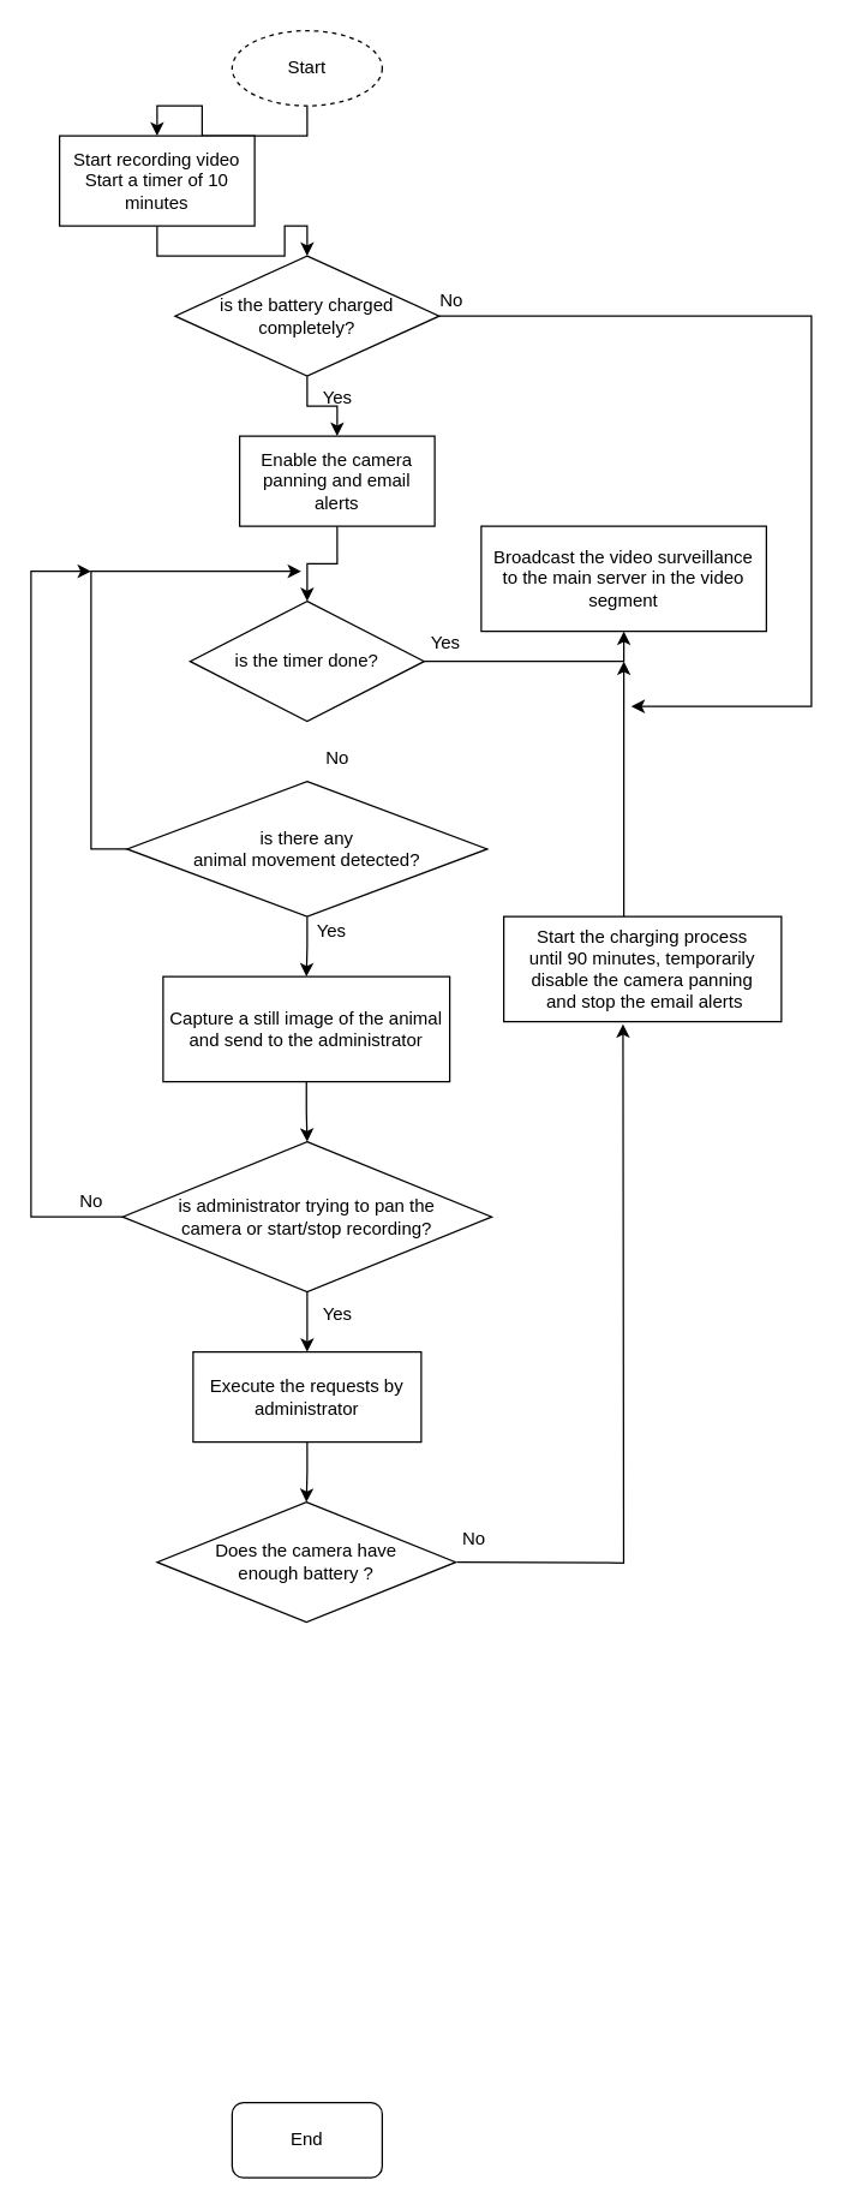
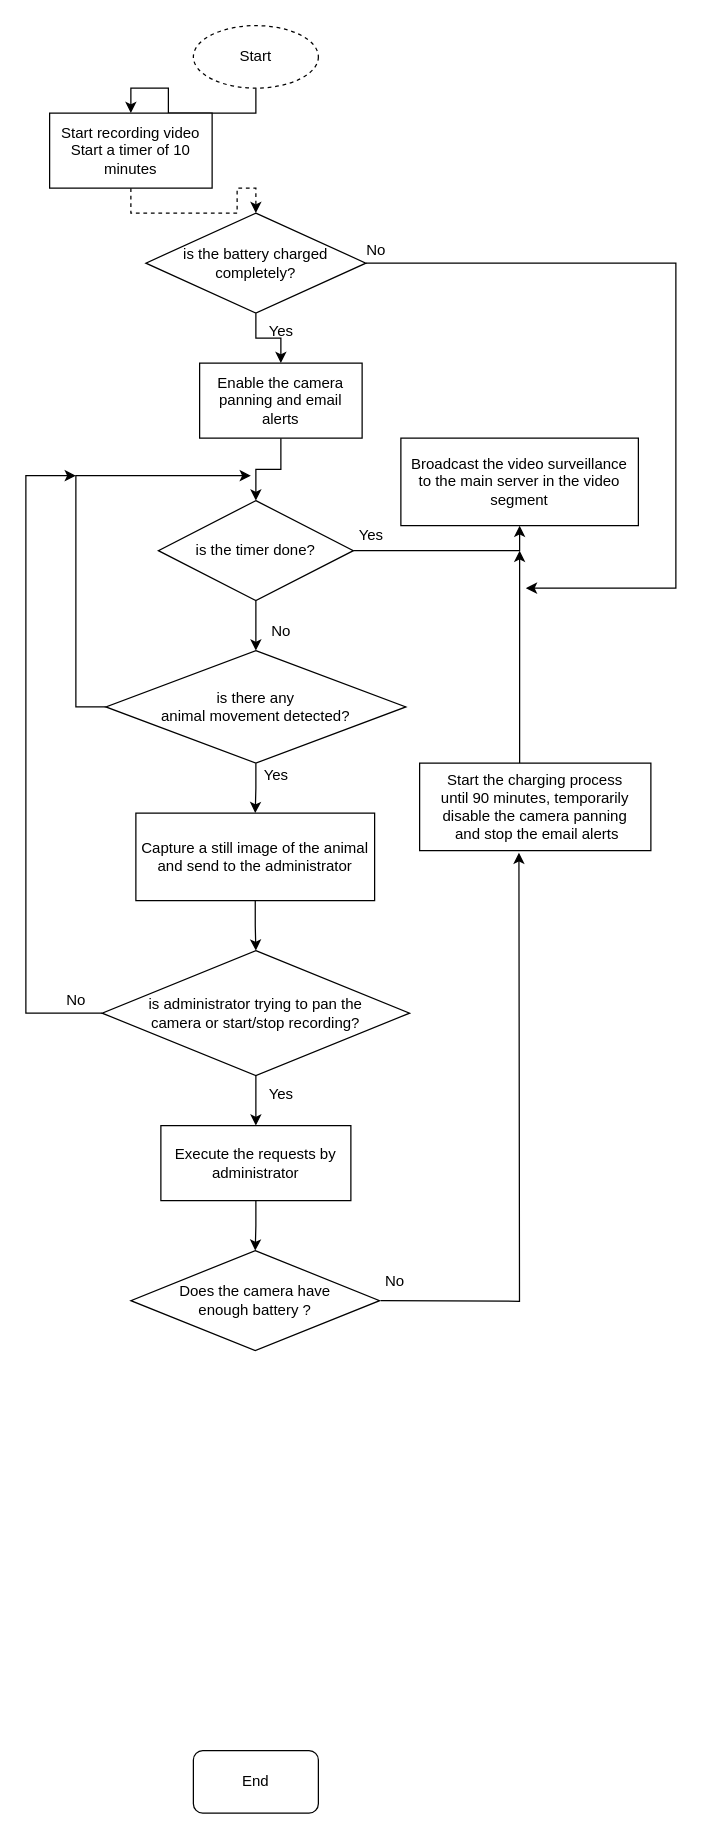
  <mxCell id="0" />
  <mxCell id="1" parent="0" />
  <mxCell id="2" style="edgeStyle=orthogonalEdgeStyle;rounded=0;orthogonalLoop=1;jettySize=auto;html=1;entryX=0.5;entryY=0;entryDx=0;entryDy=0;" edge="1" parent="1" source="3" target="6"><mxGeometry relative="1" as="geometry" /></mxCell>
  <mxCell id="3" value="Start" style="ellipse;whiteSpace=wrap;html=1;dashed=1;" vertex="1" parent="1"><mxGeometry x="154" y="20" width="100" height="50" as="geometry" /></mxCell>
  <mxCell id="4" value="End" style="whiteSpace=wrap;html=1;rounded=1;" vertex="1" parent="1"><mxGeometry x="154" y="1400" width="100" height="50" as="geometry" /></mxCell>
- <mxCell id="5" style="edgeStyle=orthogonalEdgeStyle;rounded=0;orthogonalLoop=1;jettySize=auto;html=1;entryX=0.5;entryY=0;entryDx=0;entryDy=0;" edge="1" parent="1" source="6" target="33"><mxGeometry relative="1" as="geometry" /></mxCell>
+ <mxCell id="5" style="edgeStyle=orthogonalEdgeStyle;rounded=0;orthogonalLoop=1;jettySize=auto;html=1;entryX=0.5;entryY=0;entryDx=0;entryDy=0;dashed=1;" edge="1" parent="1" source="6" target="33"><mxGeometry relative="1" as="geometry" /></mxCell>
  <mxCell id="6" value="Start recording video Start a timer of 10 minutes" style="rounded=0;whiteSpace=wrap;html=1;" vertex="1" parent="1"><mxGeometry x="39" y="90" width="130" height="60" as="geometry" /></mxCell>
+ <mxCell id="7" style="edgeStyle=orthogonalEdgeStyle;rounded=0;orthogonalLoop=1;jettySize=auto;html=1;entryX=0.5;entryY=0;entryDx=0;entryDy=0;" edge="1" parent="1" source="9" target="14"><mxGeometry relative="1" as="geometry" /></mxCell>
  <mxCell id="8" style="edgeStyle=orthogonalEdgeStyle;rounded=0;orthogonalLoop=1;jettySize=auto;html=1;entryX=0.5;entryY=1;entryDx=0;entryDy=0;" edge="1" parent="1" source="9" target="10"><mxGeometry relative="1" as="geometry" /></mxCell>
  <mxCell id="9" value="is the timer done?" style="rhombus;whiteSpace=wrap;html=1;" vertex="1" parent="1"><mxGeometry x="126" y="400" width="156" height="80" as="geometry" /></mxCell>
  <mxCell id="10" value="&lt;div&gt;Broadcast the video surveillance&lt;/div&gt;&lt;div&gt;to the main server in the video segment&lt;/div&gt;" style="rounded=0;whiteSpace=wrap;html=1;" vertex="1" parent="1"><mxGeometry x="320" y="350" width="190" height="70" as="geometry" /></mxCell>
  <mxCell id="11" value="Yes" style="text;html=1;align=center;verticalAlign=middle;resizable=0;points=[];autosize=1;strokeColor=none;fillColor=none;" vertex="1" parent="1"><mxGeometry x="276" y="413" width="40" height="30" as="geometry" /></mxCell>
  <mxCell id="12" style="edgeStyle=orthogonalEdgeStyle;rounded=0;orthogonalLoop=1;jettySize=auto;html=1;entryX=0.5;entryY=0;entryDx=0;entryDy=0;" edge="1" parent="1" source="14" target="16"><mxGeometry relative="1" as="geometry" /></mxCell>
  <mxCell id="13" style="edgeStyle=orthogonalEdgeStyle;rounded=0;orthogonalLoop=1;jettySize=auto;html=1;" edge="1" parent="1" source="14"><mxGeometry relative="1" as="geometry"><mxPoint x="200" y="380" as="targetPoint" /><Array as="points"><mxPoint x="60" y="565" /><mxPoint x="60" y="380" /></Array></mxGeometry></mxCell>
  <mxCell id="14" value="&lt;div&gt;is there any&lt;/div&gt;&lt;div&gt;animal movement detected?&lt;/div&gt;" style="rhombus;whiteSpace=wrap;html=1;" vertex="1" parent="1"><mxGeometry x="84" y="520" width="240" height="90" as="geometry" /></mxCell>
  <mxCell id="15" style="edgeStyle=orthogonalEdgeStyle;rounded=0;orthogonalLoop=1;jettySize=auto;html=1;entryX=0.5;entryY=0;entryDx=0;entryDy=0;" edge="1" parent="1" source="16" target="20"><mxGeometry relative="1" as="geometry" /></mxCell>
  <mxCell id="16" value="Capture a still image of the animal and send to the administrator" style="rounded=0;whiteSpace=wrap;html=1;" vertex="1" parent="1"><mxGeometry x="108" y="650" width="191" height="70" as="geometry" /></mxCell>
  <mxCell id="17" value="No" style="text;html=1;align=center;verticalAlign=middle;resizable=0;points=[];autosize=1;strokeColor=none;fillColor=none;" vertex="1" parent="1"><mxGeometry x="204" y="490" width="40" height="30" as="geometry" /></mxCell>
  <mxCell id="18" style="edgeStyle=orthogonalEdgeStyle;rounded=0;orthogonalLoop=1;jettySize=auto;html=1;entryX=0.5;entryY=0;entryDx=0;entryDy=0;" edge="1" parent="1" source="20" target="22"><mxGeometry relative="1" as="geometry" /></mxCell>
  <mxCell id="19" style="edgeStyle=orthogonalEdgeStyle;rounded=0;orthogonalLoop=1;jettySize=auto;html=1;" edge="1" parent="1" source="20"><mxGeometry relative="1" as="geometry"><mxPoint x="60" y="380" as="targetPoint" /><Array as="points"><mxPoint x="20" y="810" /><mxPoint x="20" y="380" /></Array></mxGeometry></mxCell>
  <mxCell id="20" value="&lt;div&gt;is administrator trying to pan the&lt;/div&gt;&lt;div&gt;camera or start/stop recording?&lt;/div&gt;" style="rhombus;whiteSpace=wrap;html=1;" vertex="1" parent="1"><mxGeometry x="81" y="760" width="246" height="100" as="geometry" /></mxCell>
  <mxCell id="21" style="edgeStyle=orthogonalEdgeStyle;rounded=0;orthogonalLoop=1;jettySize=auto;html=1;entryX=0.5;entryY=0;entryDx=0;entryDy=0;" edge="1" parent="1" source="22" target="25"><mxGeometry relative="1" as="geometry" /></mxCell>
  <mxCell id="22" value="Execute the requests by administrator" style="rounded=0;whiteSpace=wrap;html=1;" vertex="1" parent="1"><mxGeometry x="128" y="900" width="152" height="60" as="geometry" /></mxCell>
  <mxCell id="23" value="Yes" style="text;html=1;align=center;verticalAlign=middle;resizable=0;points=[];autosize=1;strokeColor=none;fillColor=none;" vertex="1" parent="1"><mxGeometry x="204" y="860" width="40" height="30" as="geometry" /></mxCell>
  <mxCell id="24" style="edgeStyle=orthogonalEdgeStyle;rounded=0;orthogonalLoop=1;jettySize=auto;html=1;entryX=0.424;entryY=1.024;entryDx=0;entryDy=0;entryPerimeter=0;" edge="1" parent="1"><mxGeometry relative="1" as="geometry"><mxPoint x="303.882" y="1040.048" as="sourcePoint" /><mxPoint x="414.44" y="681.68" as="targetPoint" /></mxGeometry></mxCell>
  <mxCell id="25" value="&lt;div&gt;Does the camera have&lt;/div&gt;&lt;div&gt;enough battery ?&lt;/div&gt;" style="rhombus;whiteSpace=wrap;html=1;" vertex="1" parent="1"><mxGeometry x="104" y="1000" width="199" height="80" as="geometry" /></mxCell>
  <mxCell id="26" value="Yes" style="text;html=1;align=center;verticalAlign=middle;resizable=0;points=[];autosize=1;strokeColor=none;fillColor=none;" vertex="1" parent="1"><mxGeometry x="200" y="605" width="40" height="30" as="geometry" /></mxCell>
  <mxCell id="27" value="No" style="text;html=1;align=center;verticalAlign=middle;resizable=0;points=[];autosize=1;strokeColor=none;fillColor=none;" vertex="1" parent="1"><mxGeometry x="40" y="785" width="40" height="30" as="geometry" /></mxCell>
  <mxCell id="28" value="No" style="text;html=1;align=center;verticalAlign=middle;resizable=0;points=[];autosize=1;strokeColor=none;fillColor=none;" vertex="1" parent="1"><mxGeometry x="295" y="1010" width="40" height="30" as="geometry" /></mxCell>
  <mxCell id="29" style="edgeStyle=orthogonalEdgeStyle;rounded=0;orthogonalLoop=1;jettySize=auto;html=1;" edge="1" parent="1"><mxGeometry relative="1" as="geometry"><mxPoint x="415" y="440" as="targetPoint" /><mxPoint x="415" y="610" as="sourcePoint" /><Array as="points"><mxPoint x="415" y="490" /><mxPoint x="415" y="490" /></Array></mxGeometry></mxCell>
  <mxCell id="30" value="&lt;div&gt;Start the charging process&lt;/div&gt;&lt;div&gt;until 90 minutes, temporarily disable the camera panning&lt;br&gt;&lt;/div&gt;&amp;nbsp;and stop the email alerts" style="rounded=0;whiteSpace=wrap;html=1;" vertex="1" parent="1"><mxGeometry x="335" y="610" width="185" height="70" as="geometry" /></mxCell>
  <mxCell id="31" style="edgeStyle=orthogonalEdgeStyle;rounded=0;orthogonalLoop=1;jettySize=auto;html=1;entryX=0.5;entryY=0;entryDx=0;entryDy=0;" edge="1" parent="1" source="33" target="36"><mxGeometry relative="1" as="geometry" /></mxCell>
  <mxCell id="32" style="edgeStyle=orthogonalEdgeStyle;rounded=0;orthogonalLoop=1;jettySize=auto;html=1;" edge="1" parent="1" source="33"><mxGeometry relative="1" as="geometry"><mxPoint x="420" y="470" as="targetPoint" /><Array as="points"><mxPoint x="540" y="210" /><mxPoint x="540" y="470" /></Array></mxGeometry></mxCell>
  <mxCell id="33" value="is the battery charged completely?" style="rhombus;whiteSpace=wrap;html=1;" vertex="1" parent="1"><mxGeometry x="116" y="170" width="176" height="80" as="geometry" /></mxCell>
  <mxCell id="34" value="Yes" style="text;html=1;align=center;verticalAlign=middle;resizable=0;points=[];autosize=1;strokeColor=none;fillColor=none;" vertex="1" parent="1"><mxGeometry x="204" y="250" width="40" height="30" as="geometry" /></mxCell>
  <mxCell id="35" style="edgeStyle=orthogonalEdgeStyle;rounded=0;orthogonalLoop=1;jettySize=auto;html=1;entryX=0.5;entryY=0;entryDx=0;entryDy=0;" edge="1" parent="1" source="36" target="9"><mxGeometry relative="1" as="geometry" /></mxCell>
  <mxCell id="36" value="Enable the camera panning and email alerts" style="rounded=0;whiteSpace=wrap;html=1;" vertex="1" parent="1"><mxGeometry x="159" y="290" width="130" height="60" as="geometry" /></mxCell>
  <mxCell id="37" value="No" style="text;html=1;align=center;verticalAlign=middle;resizable=0;points=[];autosize=1;strokeColor=none;fillColor=none;" vertex="1" parent="1"><mxGeometry x="280" y="185" width="40" height="30" as="geometry" /></mxCell>
